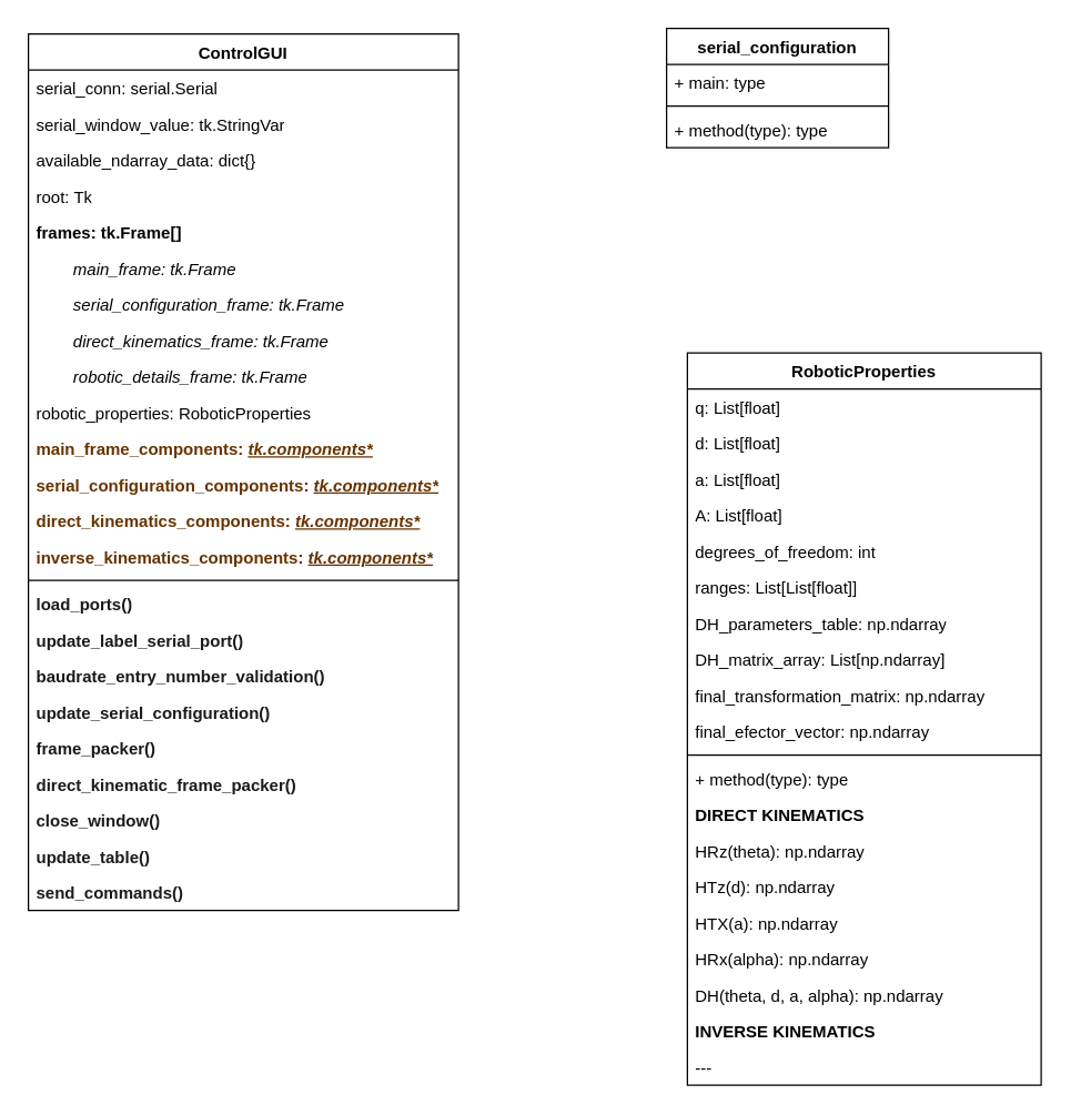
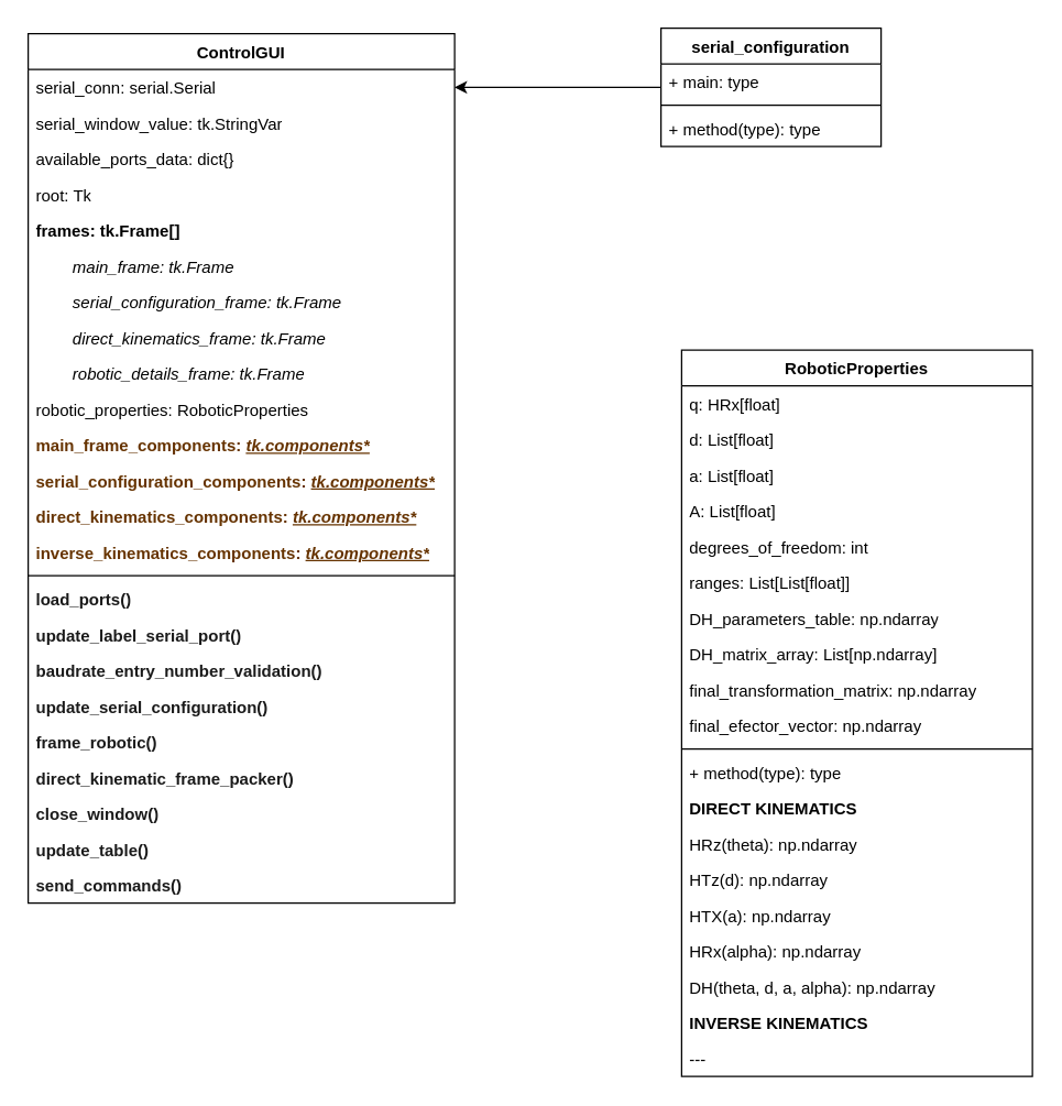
  <mxCell id="0" />
  <mxCell id="1" parent="0" />
  <mxCell id="2" value="ControlGUI" style="swimlane;fontStyle=1;align=center;verticalAlign=top;childLayout=stackLayout;horizontal=1;startSize=26;horizontalStack=0;resizeParent=1;resizeParentMax=0;resizeLast=0;collapsible=1;marginBottom=0;whiteSpace=wrap;html=1;" parent="1" vertex="1"><mxGeometry x="20" y="24" width="310" height="632" as="geometry" /></mxCell>
  <mxCell id="3" value="serial_conn: serial.Serial" style="text;strokeColor=none;fillColor=none;align=left;verticalAlign=top;spacingLeft=4;spacingRight=4;overflow=hidden;rotatable=0;points=[[0,0.5],[1,0.5]];portConstraint=eastwest;whiteSpace=wrap;html=1;" parent="2" vertex="1"><mxGeometry y="26" width="310" height="26" as="geometry" /></mxCell>
  <mxCell id="4" value="serial_window_value: tk.StringVar" style="text;strokeColor=none;fillColor=none;align=left;verticalAlign=top;spacingLeft=4;spacingRight=4;overflow=hidden;rotatable=0;points=[[0,0.5],[1,0.5]];portConstraint=eastwest;whiteSpace=wrap;html=1;" parent="2" vertex="1"><mxGeometry y="52" width="310" height="26" as="geometry" /></mxCell>
- <mxCell id="5" value="available_ndarray_data: dict{}" style="text;strokeColor=none;fillColor=none;align=left;verticalAlign=top;spacingLeft=4;spacingRight=4;overflow=hidden;rotatable=0;points=[[0,0.5],[1,0.5]];portConstraint=eastwest;whiteSpace=wrap;html=1;" parent="2" vertex="1"><mxGeometry y="78" width="310" height="26" as="geometry" /></mxCell>
+ <mxCell id="5" value="available_ports_data: dict{}" style="text;strokeColor=none;fillColor=none;align=left;verticalAlign=top;spacingLeft=4;spacingRight=4;overflow=hidden;rotatable=0;points=[[0,0.5],[1,0.5]];portConstraint=eastwest;whiteSpace=wrap;html=1;" parent="2" vertex="1"><mxGeometry y="78" width="310" height="26" as="geometry" /></mxCell>
  <mxCell id="6" value="root: Tk" style="text;strokeColor=none;fillColor=none;align=left;verticalAlign=top;spacingLeft=4;spacingRight=4;overflow=hidden;rotatable=0;points=[[0,0.5],[1,0.5]];portConstraint=eastwest;whiteSpace=wrap;html=1;" parent="2" vertex="1"><mxGeometry y="104" width="310" height="26" as="geometry" /></mxCell>
  <mxCell id="7" value="frames: tk.Frame[]" style="text;strokeColor=none;fillColor=none;align=left;verticalAlign=top;spacingLeft=4;spacingRight=4;overflow=hidden;rotatable=0;points=[[0,0.5],[1,0.5]];portConstraint=eastwest;whiteSpace=wrap;html=1;fontStyle=1" parent="2" vertex="1"><mxGeometry y="130" width="310" height="26" as="geometry" /></mxCell>
  <mxCell id="8" value="&lt;span style=&quot;white-space: pre;&quot;&gt;&#09;&lt;/span&gt;main_frame: tk.Frame" style="text;strokeColor=none;fillColor=none;align=left;verticalAlign=top;spacingLeft=4;spacingRight=4;overflow=hidden;rotatable=0;points=[[0,0.5],[1,0.5]];portConstraint=eastwest;whiteSpace=wrap;html=1;fontStyle=2" parent="2" vertex="1"><mxGeometry y="156" width="310" height="26" as="geometry" /></mxCell>
  <mxCell id="9" value="&lt;span style=&quot;white-space: pre;&quot;&gt;&#09;&lt;/span&gt;serial_configuration_frame: tk.Frame" style="text;strokeColor=none;fillColor=none;align=left;verticalAlign=top;spacingLeft=4;spacingRight=4;overflow=hidden;rotatable=0;points=[[0,0.5],[1,0.5]];portConstraint=eastwest;whiteSpace=wrap;html=1;fontStyle=2" parent="2" vertex="1"><mxGeometry y="182" width="310" height="26" as="geometry" /></mxCell>
  <mxCell id="10" value="&lt;span style=&quot;white-space: pre;&quot;&gt;&#09;&lt;/span&gt;direct_kinematics_frame: tk.Frame" style="text;strokeColor=none;fillColor=none;align=left;verticalAlign=top;spacingLeft=4;spacingRight=4;overflow=hidden;rotatable=0;points=[[0,0.5],[1,0.5]];portConstraint=eastwest;whiteSpace=wrap;html=1;fontStyle=2" parent="2" vertex="1"><mxGeometry y="208" width="310" height="26" as="geometry" /></mxCell>
  <mxCell id="11" value="&lt;span style=&quot;white-space: pre;&quot;&gt;&#09;&lt;/span&gt;robotic_details_frame: tk.Frame" style="text;strokeColor=none;fillColor=none;align=left;verticalAlign=top;spacingLeft=4;spacingRight=4;overflow=hidden;rotatable=0;points=[[0,0.5],[1,0.5]];portConstraint=eastwest;whiteSpace=wrap;html=1;fontStyle=2" parent="2" vertex="1"><mxGeometry y="234" width="310" height="26" as="geometry" /></mxCell>
  <mxCell id="12" value="robotic_properties: RoboticProperties" style="text;strokeColor=none;fillColor=none;align=left;verticalAlign=top;spacingLeft=4;spacingRight=4;overflow=hidden;rotatable=0;points=[[0,0.5],[1,0.5]];portConstraint=eastwest;whiteSpace=wrap;html=1;" parent="2" vertex="1"><mxGeometry y="260" width="310" height="26" as="geometry" /></mxCell>
  <mxCell id="13" value="main_frame_components: &lt;i&gt;&lt;u&gt;tk.components*&lt;/u&gt;&lt;/i&gt;" style="text;strokeColor=none;fillColor=none;align=left;verticalAlign=top;spacingLeft=4;spacingRight=4;overflow=hidden;rotatable=0;points=[[0,0.5],[1,0.5]];portConstraint=eastwest;whiteSpace=wrap;html=1;fontStyle=1;fontColor=#663300;" parent="2" vertex="1"><mxGeometry y="286" width="310" height="26" as="geometry" /></mxCell>
  <mxCell id="14" value="serial_configuration_components:&amp;nbsp;&lt;i&gt;&lt;u&gt;tk.components*&lt;/u&gt;&lt;/i&gt;" style="text;strokeColor=none;fillColor=none;align=left;verticalAlign=top;spacingLeft=4;spacingRight=4;overflow=hidden;rotatable=0;points=[[0,0.5],[1,0.5]];portConstraint=eastwest;whiteSpace=wrap;html=1;fontStyle=1;fontColor=#663300;" parent="2" vertex="1"><mxGeometry y="312" width="310" height="26" as="geometry" /></mxCell>
  <mxCell id="15" value="direct_kinematics_components:&amp;nbsp;&lt;i&gt;&lt;u&gt;tk.components*&lt;/u&gt;&lt;/i&gt;" style="text;strokeColor=none;fillColor=none;align=left;verticalAlign=top;spacingLeft=4;spacingRight=4;overflow=hidden;rotatable=0;points=[[0,0.5],[1,0.5]];portConstraint=eastwest;whiteSpace=wrap;html=1;fontStyle=1;fontColor=#663300;" parent="2" vertex="1"><mxGeometry y="338" width="310" height="26" as="geometry" /></mxCell>
  <mxCell id="16" value="inverse_kinematics_components:&amp;nbsp;&lt;i&gt;&lt;u&gt;tk.components*&lt;/u&gt;&lt;/i&gt;" style="text;strokeColor=none;fillColor=none;align=left;verticalAlign=top;spacingLeft=4;spacingRight=4;overflow=hidden;rotatable=0;points=[[0,0.5],[1,0.5]];portConstraint=eastwest;whiteSpace=wrap;html=1;fontStyle=1;fontColor=#663300;" parent="2" vertex="1"><mxGeometry y="364" width="310" height="26" as="geometry" /></mxCell>
  <mxCell id="17" value="" style="line;strokeWidth=1;fillColor=none;align=left;verticalAlign=middle;spacingTop=-1;spacingLeft=3;spacingRight=3;rotatable=0;labelPosition=right;points=[];portConstraint=eastwest;strokeColor=inherit;" parent="2" vertex="1"><mxGeometry y="390" width="310" height="8" as="geometry" /></mxCell>
  <mxCell id="18" value="load_ports()" style="text;strokeColor=none;fillColor=none;align=left;verticalAlign=top;spacingLeft=4;spacingRight=4;overflow=hidden;rotatable=0;points=[[0,0.5],[1,0.5]];portConstraint=eastwest;whiteSpace=wrap;html=1;fontStyle=1;fontColor=#1A1A1A;" parent="2" vertex="1"><mxGeometry y="398" width="310" height="26" as="geometry" /></mxCell>
  <mxCell id="19" value="update_label_serial_port()" style="text;strokeColor=none;fillColor=none;align=left;verticalAlign=top;spacingLeft=4;spacingRight=4;overflow=hidden;rotatable=0;points=[[0,0.5],[1,0.5]];portConstraint=eastwest;whiteSpace=wrap;html=1;fontStyle=1;fontColor=#1A1A1A;" parent="2" vertex="1"><mxGeometry y="424" width="310" height="26" as="geometry" /></mxCell>
  <mxCell id="20" value="baudrate_entry_number_validation()" style="text;strokeColor=none;fillColor=none;align=left;verticalAlign=top;spacingLeft=4;spacingRight=4;overflow=hidden;rotatable=0;points=[[0,0.5],[1,0.5]];portConstraint=eastwest;whiteSpace=wrap;html=1;fontStyle=1;fontColor=#1A1A1A;" parent="2" vertex="1"><mxGeometry y="450" width="310" height="26" as="geometry" /></mxCell>
  <mxCell id="21" value="update_serial_configuration()" style="text;strokeColor=none;fillColor=none;align=left;verticalAlign=top;spacingLeft=4;spacingRight=4;overflow=hidden;rotatable=0;points=[[0,0.5],[1,0.5]];portConstraint=eastwest;whiteSpace=wrap;html=1;fontStyle=1;fontColor=#1A1A1A;" parent="2" vertex="1"><mxGeometry y="476" width="310" height="26" as="geometry" /></mxCell>
- <mxCell id="22" value="frame_packer()" style="text;strokeColor=none;fillColor=none;align=left;verticalAlign=top;spacingLeft=4;spacingRight=4;overflow=hidden;rotatable=0;points=[[0,0.5],[1,0.5]];portConstraint=eastwest;whiteSpace=wrap;html=1;fontStyle=1;fontColor=#1A1A1A;" parent="2" vertex="1"><mxGeometry y="502" width="310" height="26" as="geometry" /></mxCell>
+ <mxCell id="22" value="frame_robotic()" style="text;strokeColor=none;fillColor=none;align=left;verticalAlign=top;spacingLeft=4;spacingRight=4;overflow=hidden;rotatable=0;points=[[0,0.5],[1,0.5]];portConstraint=eastwest;whiteSpace=wrap;html=1;fontStyle=1;fontColor=#1A1A1A;" parent="2" vertex="1"><mxGeometry y="502" width="310" height="26" as="geometry" /></mxCell>
  <mxCell id="23" value="direct_kinematic_frame_packer()" style="text;strokeColor=none;fillColor=none;align=left;verticalAlign=top;spacingLeft=4;spacingRight=4;overflow=hidden;rotatable=0;points=[[0,0.5],[1,0.5]];portConstraint=eastwest;whiteSpace=wrap;html=1;fontStyle=1;fontColor=#1A1A1A;" parent="2" vertex="1"><mxGeometry y="528" width="310" height="26" as="geometry" /></mxCell>
  <mxCell id="24" value="close_window()" style="text;strokeColor=none;fillColor=none;align=left;verticalAlign=top;spacingLeft=4;spacingRight=4;overflow=hidden;rotatable=0;points=[[0,0.5],[1,0.5]];portConstraint=eastwest;whiteSpace=wrap;html=1;fontStyle=1;fontColor=#1A1A1A;" parent="2" vertex="1"><mxGeometry y="554" width="310" height="26" as="geometry" /></mxCell>
  <mxCell id="25" value="update_table()" style="text;strokeColor=none;fillColor=none;align=left;verticalAlign=top;spacingLeft=4;spacingRight=4;overflow=hidden;rotatable=0;points=[[0,0.5],[1,0.5]];portConstraint=eastwest;whiteSpace=wrap;html=1;fontStyle=1;fontColor=#1A1A1A;" parent="2" vertex="1"><mxGeometry y="580" width="310" height="26" as="geometry" /></mxCell>
  <mxCell id="26" value="send_commands()" style="text;strokeColor=none;fillColor=none;align=left;verticalAlign=top;spacingLeft=4;spacingRight=4;overflow=hidden;rotatable=0;points=[[0,0.5],[1,0.5]];portConstraint=eastwest;whiteSpace=wrap;html=1;fontStyle=1;fontColor=#1A1A1A;" parent="2" vertex="1"><mxGeometry y="606" width="310" height="26" as="geometry" /></mxCell>
  <mxCell id="27" value="RoboticProperties" style="swimlane;fontStyle=1;align=center;verticalAlign=top;childLayout=stackLayout;horizontal=1;startSize=26;horizontalStack=0;resizeParent=1;resizeParentMax=0;resizeLast=0;collapsible=1;marginBottom=0;whiteSpace=wrap;html=1;" parent="1" vertex="1"><mxGeometry x="495" y="254" width="255" height="528" as="geometry" /></mxCell>
- <mxCell id="28" value="q: List[float]" style="text;strokeColor=none;fillColor=none;align=left;verticalAlign=top;spacingLeft=4;spacingRight=4;overflow=hidden;rotatable=0;points=[[0,0.5],[1,0.5]];portConstraint=eastwest;whiteSpace=wrap;html=1;" parent="27" vertex="1"><mxGeometry y="26" width="255" height="26" as="geometry" /></mxCell>
+ <mxCell id="28" value="q: HRx[float]" style="text;strokeColor=none;fillColor=none;align=left;verticalAlign=top;spacingLeft=4;spacingRight=4;overflow=hidden;rotatable=0;points=[[0,0.5],[1,0.5]];portConstraint=eastwest;whiteSpace=wrap;html=1;" parent="27" vertex="1"><mxGeometry y="26" width="255" height="26" as="geometry" /></mxCell>
  <mxCell id="29" value="d: List[float]" style="text;strokeColor=none;fillColor=none;align=left;verticalAlign=top;spacingLeft=4;spacingRight=4;overflow=hidden;rotatable=0;points=[[0,0.5],[1,0.5]];portConstraint=eastwest;whiteSpace=wrap;html=1;" vertex="1" parent="27"><mxGeometry y="52" width="255" height="26" as="geometry" /></mxCell>
  <mxCell id="30" value="a: List[float]" style="text;strokeColor=none;fillColor=none;align=left;verticalAlign=top;spacingLeft=4;spacingRight=4;overflow=hidden;rotatable=0;points=[[0,0.5],[1,0.5]];portConstraint=eastwest;whiteSpace=wrap;html=1;" vertex="1" parent="27"><mxGeometry y="78" width="255" height="26" as="geometry" /></mxCell>
  <mxCell id="31" value="A: List[float]" style="text;strokeColor=none;fillColor=none;align=left;verticalAlign=top;spacingLeft=4;spacingRight=4;overflow=hidden;rotatable=0;points=[[0,0.5],[1,0.5]];portConstraint=eastwest;whiteSpace=wrap;html=1;" vertex="1" parent="27"><mxGeometry y="104" width="255" height="26" as="geometry" /></mxCell>
  <mxCell id="32" value="degrees_of_freedom: int" style="text;strokeColor=none;fillColor=none;align=left;verticalAlign=top;spacingLeft=4;spacingRight=4;overflow=hidden;rotatable=0;points=[[0,0.5],[1,0.5]];portConstraint=eastwest;whiteSpace=wrap;html=1;" vertex="1" parent="27"><mxGeometry y="130" width="255" height="26" as="geometry" /></mxCell>
  <mxCell id="33" value="ranges: List[List[float]]" style="text;strokeColor=none;fillColor=none;align=left;verticalAlign=top;spacingLeft=4;spacingRight=4;overflow=hidden;rotatable=0;points=[[0,0.5],[1,0.5]];portConstraint=eastwest;whiteSpace=wrap;html=1;" vertex="1" parent="27"><mxGeometry y="156" width="255" height="26" as="geometry" /></mxCell>
  <mxCell id="34" value="DH_parameters_table: np.ndarray" style="text;strokeColor=none;fillColor=none;align=left;verticalAlign=top;spacingLeft=4;spacingRight=4;overflow=hidden;rotatable=0;points=[[0,0.5],[1,0.5]];portConstraint=eastwest;whiteSpace=wrap;html=1;" vertex="1" parent="27"><mxGeometry y="182" width="255" height="26" as="geometry" /></mxCell>
  <mxCell id="35" value="DH_matrix_array: List[np.ndarray]" style="text;strokeColor=none;fillColor=none;align=left;verticalAlign=top;spacingLeft=4;spacingRight=4;overflow=hidden;rotatable=0;points=[[0,0.5],[1,0.5]];portConstraint=eastwest;whiteSpace=wrap;html=1;" vertex="1" parent="27"><mxGeometry y="208" width="255" height="26" as="geometry" /></mxCell>
  <mxCell id="36" value="final_transformation_matrix: np.ndarray" style="text;strokeColor=none;fillColor=none;align=left;verticalAlign=top;spacingLeft=4;spacingRight=4;overflow=hidden;rotatable=0;points=[[0,0.5],[1,0.5]];portConstraint=eastwest;whiteSpace=wrap;html=1;" vertex="1" parent="27"><mxGeometry y="234" width="255" height="26" as="geometry" /></mxCell>
  <mxCell id="37" value="final_efector_vector: np.ndarray" style="text;strokeColor=none;fillColor=none;align=left;verticalAlign=top;spacingLeft=4;spacingRight=4;overflow=hidden;rotatable=0;points=[[0,0.5],[1,0.5]];portConstraint=eastwest;whiteSpace=wrap;html=1;" vertex="1" parent="27"><mxGeometry y="260" width="255" height="26" as="geometry" /></mxCell>
  <mxCell id="38" value="" style="line;strokeWidth=1;fillColor=none;align=left;verticalAlign=middle;spacingTop=-1;spacingLeft=3;spacingRight=3;rotatable=0;labelPosition=right;points=[];portConstraint=eastwest;strokeColor=inherit;" parent="27" vertex="1"><mxGeometry y="286" width="255" height="8" as="geometry" /></mxCell>
  <mxCell id="39" value="+ method(type): type" style="text;strokeColor=none;fillColor=none;align=left;verticalAlign=top;spacingLeft=4;spacingRight=4;overflow=hidden;rotatable=0;points=[[0,0.5],[1,0.5]];portConstraint=eastwest;whiteSpace=wrap;html=1;" parent="27" vertex="1"><mxGeometry y="294" width="255" height="26" as="geometry" /></mxCell>
  <mxCell id="40" value="DIRECT KINEMATICS" style="text;strokeColor=none;fillColor=none;align=left;verticalAlign=top;spacingLeft=4;spacingRight=4;overflow=hidden;rotatable=0;points=[[0,0.5],[1,0.5]];portConstraint=eastwest;whiteSpace=wrap;html=1;fontStyle=1" parent="27" vertex="1"><mxGeometry y="320" width="255" height="26" as="geometry" /></mxCell>
  <mxCell id="41" value="HRz(theta): np.ndarray" style="text;strokeColor=none;fillColor=none;align=left;verticalAlign=top;spacingLeft=4;spacingRight=4;overflow=hidden;rotatable=0;points=[[0,0.5],[1,0.5]];portConstraint=eastwest;whiteSpace=wrap;html=1;" parent="27" vertex="1"><mxGeometry y="346" width="255" height="26" as="geometry" /></mxCell>
  <mxCell id="42" value="HTz(d): np.ndarray" style="text;strokeColor=none;fillColor=none;align=left;verticalAlign=top;spacingLeft=4;spacingRight=4;overflow=hidden;rotatable=0;points=[[0,0.5],[1,0.5]];portConstraint=eastwest;whiteSpace=wrap;html=1;" parent="27" vertex="1"><mxGeometry y="372" width="255" height="26" as="geometry" /></mxCell>
  <mxCell id="43" value="HTX(a): np.ndarray" style="text;strokeColor=none;fillColor=none;align=left;verticalAlign=top;spacingLeft=4;spacingRight=4;overflow=hidden;rotatable=0;points=[[0,0.5],[1,0.5]];portConstraint=eastwest;whiteSpace=wrap;html=1;" parent="27" vertex="1"><mxGeometry y="398" width="255" height="26" as="geometry" /></mxCell>
  <mxCell id="44" value="HRx(alpha): np.ndarray" style="text;strokeColor=none;fillColor=none;align=left;verticalAlign=top;spacingLeft=4;spacingRight=4;overflow=hidden;rotatable=0;points=[[0,0.5],[1,0.5]];portConstraint=eastwest;whiteSpace=wrap;html=1;" parent="27" vertex="1"><mxGeometry y="424" width="255" height="26" as="geometry" /></mxCell>
  <mxCell id="45" value="DH(theta, d, a, alpha): np.ndarray" style="text;strokeColor=none;fillColor=none;align=left;verticalAlign=top;spacingLeft=4;spacingRight=4;overflow=hidden;rotatable=0;points=[[0,0.5],[1,0.5]];portConstraint=eastwest;whiteSpace=wrap;html=1;" parent="27" vertex="1"><mxGeometry y="450" width="255" height="26" as="geometry" /></mxCell>
  <mxCell id="46" value="INVERSE KINEMATICS" style="text;strokeColor=none;fillColor=none;align=left;verticalAlign=top;spacingLeft=4;spacingRight=4;overflow=hidden;rotatable=0;points=[[0,0.5],[1,0.5]];portConstraint=eastwest;whiteSpace=wrap;html=1;fontStyle=1" parent="27" vertex="1"><mxGeometry y="476" width="255" height="26" as="geometry" /></mxCell>
  <mxCell id="47" value="---" style="text;strokeColor=none;fillColor=none;align=left;verticalAlign=top;spacingLeft=4;spacingRight=4;overflow=hidden;rotatable=0;points=[[0,0.5],[1,0.5]];portConstraint=eastwest;whiteSpace=wrap;html=1;" parent="27" vertex="1"><mxGeometry y="502" width="255" height="26" as="geometry" /></mxCell>
+ <mxCell id="48" style="edgeStyle=orthogonalEdgeStyle;rounded=0;orthogonalLoop=1;jettySize=auto;html=1;entryX=1;entryY=0.5;entryDx=0;entryDy=0;" parent="1" source="49" target="3" edge="1"><mxGeometry relative="1" as="geometry" /></mxCell>
  <mxCell id="49" value="serial_configuration" style="swimlane;fontStyle=1;align=center;verticalAlign=top;childLayout=stackLayout;horizontal=1;startSize=26;horizontalStack=0;resizeParent=1;resizeParentMax=0;resizeLast=0;collapsible=1;marginBottom=0;whiteSpace=wrap;html=1;" parent="1" vertex="1"><mxGeometry x="480" y="20" width="160" height="86" as="geometry" /></mxCell>
  <mxCell id="50" value="+ main: type" style="text;strokeColor=none;fillColor=none;align=left;verticalAlign=top;spacingLeft=4;spacingRight=4;overflow=hidden;rotatable=0;points=[[0,0.5],[1,0.5]];portConstraint=eastwest;whiteSpace=wrap;html=1;" parent="49" vertex="1"><mxGeometry y="26" width="160" height="26" as="geometry" /></mxCell>
  <mxCell id="51" value="" style="line;strokeWidth=1;fillColor=none;align=left;verticalAlign=middle;spacingTop=-1;spacingLeft=3;spacingRight=3;rotatable=0;labelPosition=right;points=[];portConstraint=eastwest;strokeColor=inherit;" parent="49" vertex="1"><mxGeometry y="52" width="160" height="8" as="geometry" /></mxCell>
  <mxCell id="52" value="+ method(type): type" style="text;strokeColor=none;fillColor=none;align=left;verticalAlign=top;spacingLeft=4;spacingRight=4;overflow=hidden;rotatable=0;points=[[0,0.5],[1,0.5]];portConstraint=eastwest;whiteSpace=wrap;html=1;" parent="49" vertex="1"><mxGeometry y="60" width="160" height="26" as="geometry" /></mxCell>
